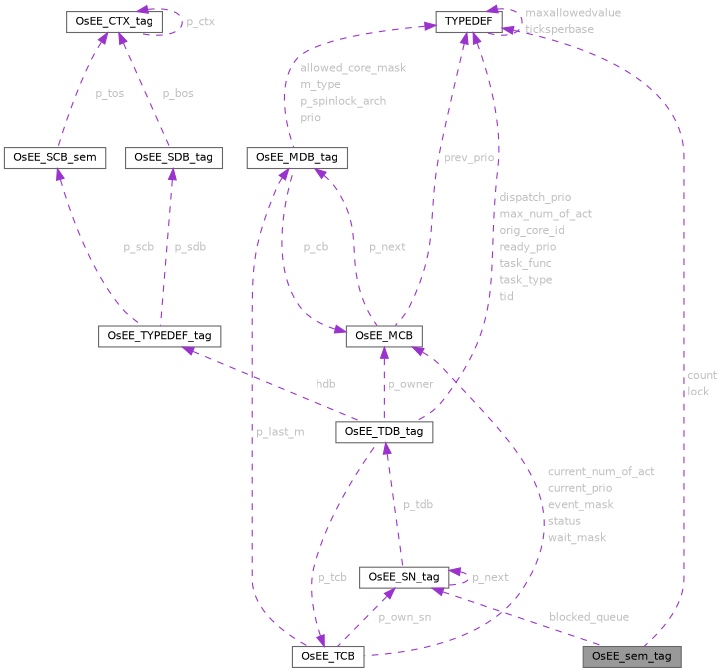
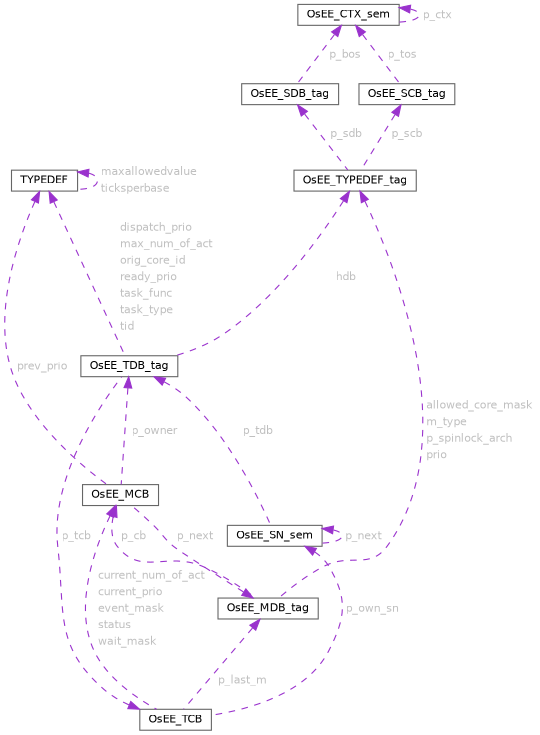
  digraph {
    node [color=gray40 fillcolor=white fontname=Helvetica fontsize=10 shape=box style=filled]
    edge [color=darkorchid3 dir=back fontcolor=grey fontname=Helvetica fontsize=10 labelfontname=Helvetica labelfontsize=10 style=dashed]
-   n1 [fillcolor=grey60 fontcolor=black height=0.2 label=OsEE_sem_tag width=0.4]
    n2 [height=0.2 label=TYPEDEF width=0.4]
    n3 [height=0.2 label=OsEE_TDB_tag width=0.4]
    n4 [height=0.2 label=OsEE_MDB_tag width=0.4]
    n5 [height=0.2 label=OsEE_MCB width=0.4]
-   n6 [height=0.2 label=OsEE_SN_tag width=0.4]
+   n6 [height=0.2 label=OsEE_SN_sem width=0.4]
    n7 [height=0.2 label=OsEE_TCB width=0.4]
    n8 [height=0.2 label=OsEE_TYPEDEF_tag width=0.4]
    n9 [height=0.2 label=OsEE_SDB_tag width=0.4]
-   n10 [height=0.2 label=OsEE_CTX_tag width=0.4]
-   n11 [height=0.2 label=OsEE_SCB_sem width=0.4]
-   n2 -> n1 [label=<<TABLE CELLBORDER="0" BORDER="0"><TR><TD VALIGN="top" ALIGN="LEFT" CELLPADDING="1" CELLSPACING="0">count</TD></TR> <TR><TD VALIGN="top" ALIGN="LEFT" CELLPADDING="1" CELLSPACING="0">lock</TD></TR> </TABLE>>]
+   n10 [height=0.2 label=OsEE_CTX_sem width=0.4]
+   n11 [height=0.2 label=OsEE_SCB_tag width=0.4]
    n2 -> n2 [label=<<TABLE CELLBORDER="0" BORDER="0"><TR><TD VALIGN="top" ALIGN="LEFT" CELLPADDING="1" CELLSPACING="0">maxallowedvalue</TD></TR> <TR><TD VALIGN="top" ALIGN="LEFT" CELLPADDING="1" CELLSPACING="0">ticksperbase</TD></TR> </TABLE>>]
    n2 -> n3 [label=<<TABLE CELLBORDER="0" BORDER="0"><TR><TD VALIGN="top" ALIGN="LEFT" CELLPADDING="1" CELLSPACING="0">dispatch_prio</TD></TR> <TR><TD VALIGN="top" ALIGN="LEFT" CELLPADDING="1" CELLSPACING="0">max_num_of_act</TD></TR> <TR><TD VALIGN="top" ALIGN="LEFT" CELLPADDING="1" CELLSPACING="0">orig_core_id</TD></TR> <TR><TD VALIGN="top" ALIGN="LEFT" CELLPADDING="1" CELLSPACING="0">ready_prio</TD></TR> <TR><TD VALIGN="top" ALIGN="LEFT" CELLPADDING="1" CELLSPACING="0">task_func</TD></TR> <TR><TD VALIGN="top" ALIGN="LEFT" CELLPADDING="1" CELLSPACING="0">task_type</TD></TR> <TR><TD VALIGN="top" ALIGN="LEFT" CELLPADDING="1" CELLSPACING="0">tid</TD></TR> </TABLE>>]
-   n2 -> n4 [label=<<TABLE CELLBORDER="0" BORDER="0"><TR><TD VALIGN="top" ALIGN="LEFT" CELLPADDING="1" CELLSPACING="0">allowed_core_mask</TD></TR> <TR><TD VALIGN="top" ALIGN="LEFT" CELLPADDING="1" CELLSPACING="0">m_type</TD></TR> <TR><TD VALIGN="top" ALIGN="LEFT" CELLPADDING="1" CELLSPACING="0">p_spinlock_arch</TD></TR> <TR><TD VALIGN="top" ALIGN="LEFT" CELLPADDING="1" CELLSPACING="0">prio</TD></TR> </TABLE>>]
+   n8 -> n4 [label=<<TABLE CELLBORDER="0" BORDER="0"><TR><TD VALIGN="top" ALIGN="LEFT" CELLPADDING="1" CELLSPACING="0">allowed_core_mask</TD></TR> <TR><TD VALIGN="top" ALIGN="LEFT" CELLPADDING="1" CELLSPACING="0">m_type</TD></TR> <TR><TD VALIGN="top" ALIGN="LEFT" CELLPADDING="1" CELLSPACING="0">p_spinlock_arch</TD></TR> <TR><TD VALIGN="top" ALIGN="LEFT" CELLPADDING="1" CELLSPACING="0">prio</TD></TR> </TABLE>>]
    n2 -> n5 [label=<<TABLE CELLBORDER="0" BORDER="0"><TR><TD VALIGN="top" ALIGN="LEFT" CELLPADDING="1" CELLSPACING="0">prev_prio</TD></TR> </TABLE>>]
-   n5 -> n3 [label=<<TABLE CELLBORDER="0" BORDER="0"><TR><TD VALIGN="top" ALIGN="LEFT" CELLPADDING="1" CELLSPACING="0">p_owner</TD></TR> </TABLE>>]
+   n3 -> n5 [label=<<TABLE CELLBORDER="0" BORDER="0"><TR><TD VALIGN="top" ALIGN="LEFT" CELLPADDING="1" CELLSPACING="0">p_owner</TD></TR> </TABLE>>]
    n3 -> n6 [label=<<TABLE CELLBORDER="0" BORDER="0"><TR><TD VALIGN="top" ALIGN="LEFT" CELLPADDING="1" CELLSPACING="0">p_tdb</TD></TR> </TABLE>>]
    n4 -> n5 [label=<<TABLE CELLBORDER="0" BORDER="0"><TR><TD VALIGN="top" ALIGN="LEFT" CELLPADDING="1" CELLSPACING="0">p_next</TD></TR> </TABLE>>]
    n4 -> n7 [label=<<TABLE CELLBORDER="0" BORDER="0"><TR><TD VALIGN="top" ALIGN="LEFT" CELLPADDING="1" CELLSPACING="0">p_last_m</TD></TR> </TABLE>>]
    n5 -> n4 [label=<<TABLE CELLBORDER="0" BORDER="0"><TR><TD VALIGN="top" ALIGN="LEFT" CELLPADDING="1" CELLSPACING="0">p_cb</TD></TR> </TABLE>>]
    n5 -> n7 [label=<<TABLE CELLBORDER="0" BORDER="0"><TR><TD VALIGN="top" ALIGN="LEFT" CELLPADDING="1" CELLSPACING="0">current_num_of_act</TD></TR> <TR><TD VALIGN="top" ALIGN="LEFT" CELLPADDING="1" CELLSPACING="0">current_prio</TD></TR> <TR><TD VALIGN="top" ALIGN="LEFT" CELLPADDING="1" CELLSPACING="0">event_mask</TD></TR> <TR><TD VALIGN="top" ALIGN="LEFT" CELLPADDING="1" CELLSPACING="0">status</TD></TR> <TR><TD VALIGN="top" ALIGN="LEFT" CELLPADDING="1" CELLSPACING="0">wait_mask</TD></TR> </TABLE>>]
-   n6 -> n1 [label=<<TABLE CELLBORDER="0" BORDER="0"><TR><TD VALIGN="top" ALIGN="LEFT" CELLPADDING="1" CELLSPACING="0">blocked_queue</TD></TR> </TABLE>>]
    n6 -> n6 [label=<<TABLE CELLBORDER="0" BORDER="0"><TR><TD VALIGN="top" ALIGN="LEFT" CELLPADDING="1" CELLSPACING="0">p_next</TD></TR> </TABLE>>]
    n6 -> n7 [label=<<TABLE CELLBORDER="0" BORDER="0"><TR><TD VALIGN="top" ALIGN="LEFT" CELLPADDING="1" CELLSPACING="0">p_own_sn</TD></TR> </TABLE>>]
    n7 -> n3 [label=<<TABLE CELLBORDER="0" BORDER="0"><TR><TD VALIGN="top" ALIGN="LEFT" CELLPADDING="1" CELLSPACING="0">p_tcb</TD></TR> </TABLE>>]
    n8 -> n3 [label=<<TABLE CELLBORDER="0" BORDER="0"><TR><TD VALIGN="top" ALIGN="LEFT" CELLPADDING="1" CELLSPACING="0">hdb</TD></TR> </TABLE>>]
    n9 -> n8 [label=<<TABLE CELLBORDER="0" BORDER="0"><TR><TD VALIGN="top" ALIGN="LEFT" CELLPADDING="1" CELLSPACING="0">p_sdb</TD></TR> </TABLE>>]
    n10 -> n9 [label=<<TABLE CELLBORDER="0" BORDER="0"><TR><TD VALIGN="top" ALIGN="LEFT" CELLPADDING="1" CELLSPACING="0">p_bos</TD></TR> </TABLE>>]
    n10 -> n10 [label=<<TABLE CELLBORDER="0" BORDER="0"><TR><TD VALIGN="top" ALIGN="LEFT" CELLPADDING="1" CELLSPACING="0">p_ctx</TD></TR> </TABLE>>]
    n10 -> n11 [label=<<TABLE CELLBORDER="0" BORDER="0"><TR><TD VALIGN="top" ALIGN="LEFT" CELLPADDING="1" CELLSPACING="0">p_tos</TD></TR> </TABLE>>]
    n11 -> n8 [label=<<TABLE CELLBORDER="0" BORDER="0"><TR><TD VALIGN="top" ALIGN="LEFT" CELLPADDING="1" CELLSPACING="0">p_scb</TD></TR> </TABLE>>]
  }
